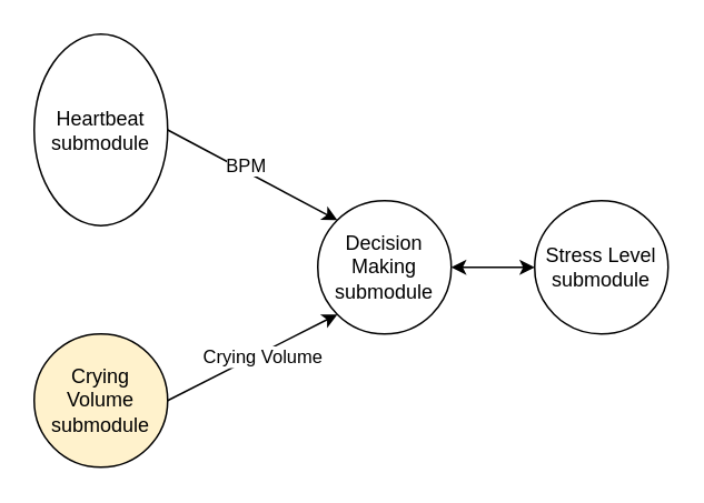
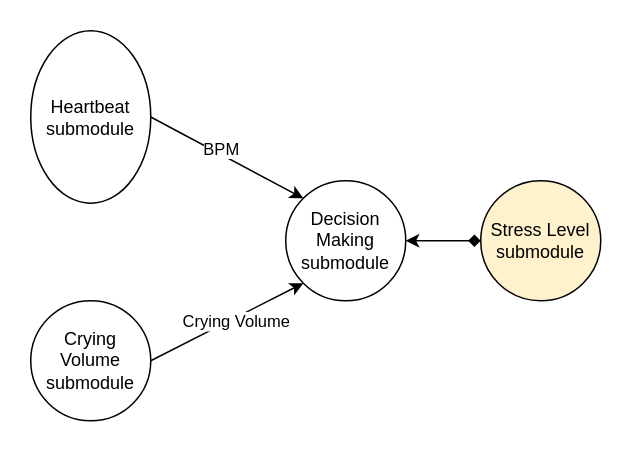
  <mxCell id="0" />
  <mxCell id="1" parent="0" />
  <mxCell id="2" value="Heartbeat submodule" style="ellipse;whiteSpace=wrap;html=1;aspect=fixed;" vertex="1" parent="1"><mxGeometry x="20" y="20" width="80" height="115" as="geometry" /></mxCell>
- <mxCell id="3" value="Crying Volume submodule" style="ellipse;whiteSpace=wrap;html=1;aspect=fixed;fillColor=#fff2cc;" vertex="1" parent="1"><mxGeometry x="20" y="200" width="80" height="80" as="geometry" /></mxCell>
+ <mxCell id="3" value="Crying Volume submodule" style="ellipse;whiteSpace=wrap;html=1;aspect=fixed;" vertex="1" parent="1"><mxGeometry x="20" y="200" width="80" height="80" as="geometry" /></mxCell>
  <mxCell id="4" value="" style="endArrow=classic;html=1;rounded=0;exitX=1;exitY=0.5;exitDx=0;exitDy=0;entryX=0;entryY=0;entryDx=0;entryDy=0;" edge="1" parent="1" source="2" target="9"><mxGeometry width="50" height="50" relative="1" as="geometry"><mxPoint x="120" y="70" as="sourcePoint" /><mxPoint x="220" y="140" as="targetPoint" /></mxGeometry></mxCell>
  <mxCell id="5" value="BPM" style="edgeLabel;html=1;align=center;verticalAlign=middle;resizable=0;points=[];" vertex="1" connectable="0" parent="4"><mxGeometry x="-0.123" y="3" relative="1" as="geometry"><mxPoint as="offset" /></mxGeometry></mxCell>
  <mxCell id="6" value="" style="endArrow=classic;html=1;rounded=0;exitX=1;exitY=0.5;exitDx=0;exitDy=0;entryX=0;entryY=1;entryDx=0;entryDy=0;" edge="1" parent="1" source="3" target="9"><mxGeometry width="50" height="50" relative="1" as="geometry"><mxPoint x="174" y="180" as="sourcePoint" /><mxPoint x="220" y="180" as="targetPoint" /></mxGeometry></mxCell>
  <mxCell id="7" value="Crying Volume" style="edgeLabel;html=1;align=center;verticalAlign=middle;resizable=0;points=[];" vertex="1" connectable="0" parent="6"><mxGeometry x="0.089" y="-2" relative="1" as="geometry"><mxPoint as="offset" /></mxGeometry></mxCell>
- <mxCell id="8" value="" style="endArrow=classic;html=1;rounded=0;exitX=1;exitY=0.5;exitDx=0;exitDy=0;startArrow=classic;startFill=1;" edge="1" parent="1" source="9" target="10"><mxGeometry width="50" height="50" relative="1" as="geometry"><mxPoint x="300" y="160" as="sourcePoint" /><mxPoint x="350" y="160" as="targetPoint" /></mxGeometry></mxCell>
+ <mxCell id="8" value="" style="endArrow=diamond;html=1;rounded=0;exitX=1;exitY=0.5;exitDx=0;exitDy=0;startArrow=classic;startFill=1;" edge="1" parent="1" source="9" target="10"><mxGeometry width="50" height="50" relative="1" as="geometry"><mxPoint x="300" y="160" as="sourcePoint" /><mxPoint x="350" y="160" as="targetPoint" /></mxGeometry></mxCell>
  <mxCell id="9" value="Decision Making submodule" style="ellipse;whiteSpace=wrap;html=1;aspect=fixed;" vertex="1" parent="1"><mxGeometry x="190" y="120" width="80" height="80" as="geometry" /></mxCell>
- <mxCell id="10" value="Stress Level submodule" style="ellipse;whiteSpace=wrap;html=1;aspect=fixed;" vertex="1" parent="1"><mxGeometry x="320" y="120" width="80" height="80" as="geometry" /></mxCell>
+ <mxCell id="10" value="Stress Level submodule" style="ellipse;whiteSpace=wrap;html=1;aspect=fixed;fillColor=#fff2cc;" vertex="1" parent="1"><mxGeometry x="320" y="120" width="80" height="80" as="geometry" /></mxCell>
